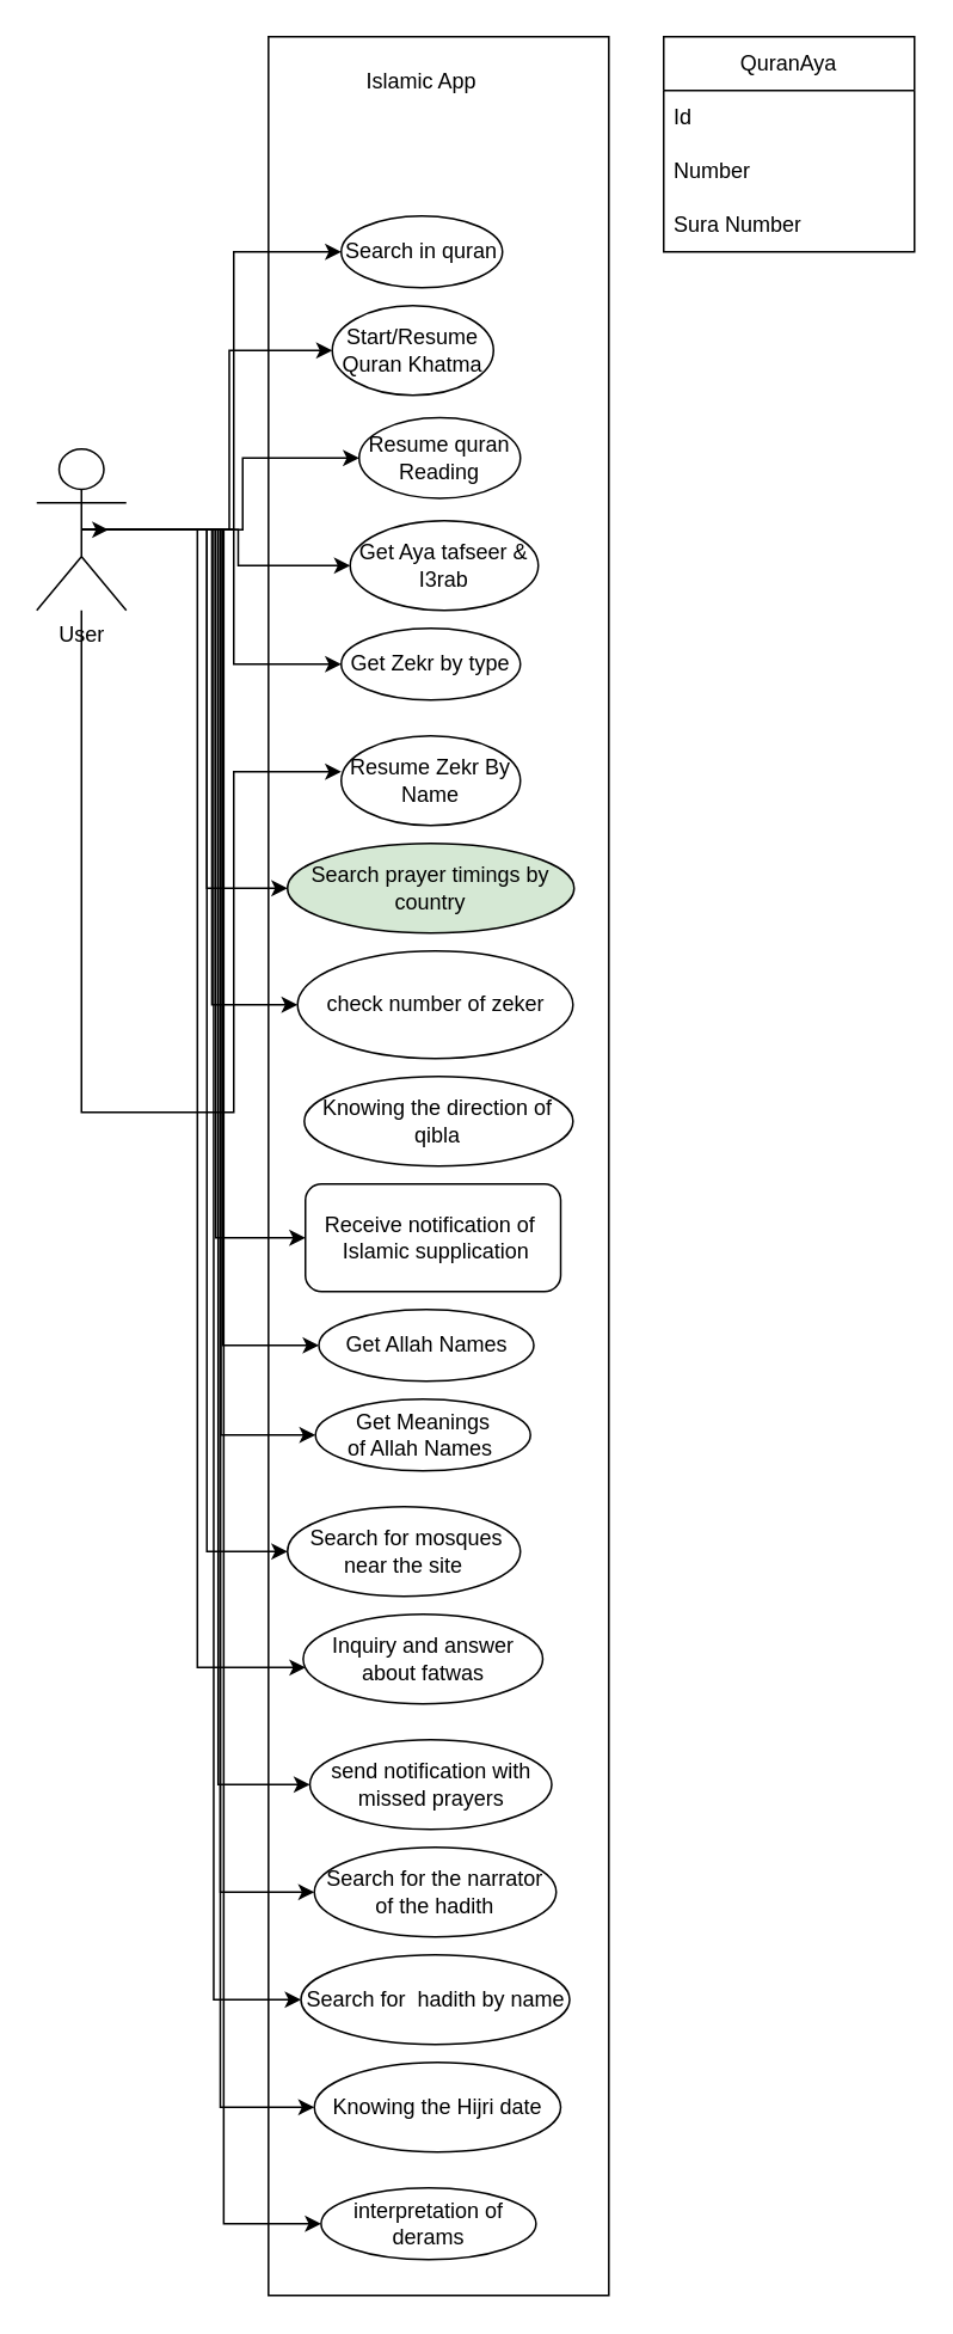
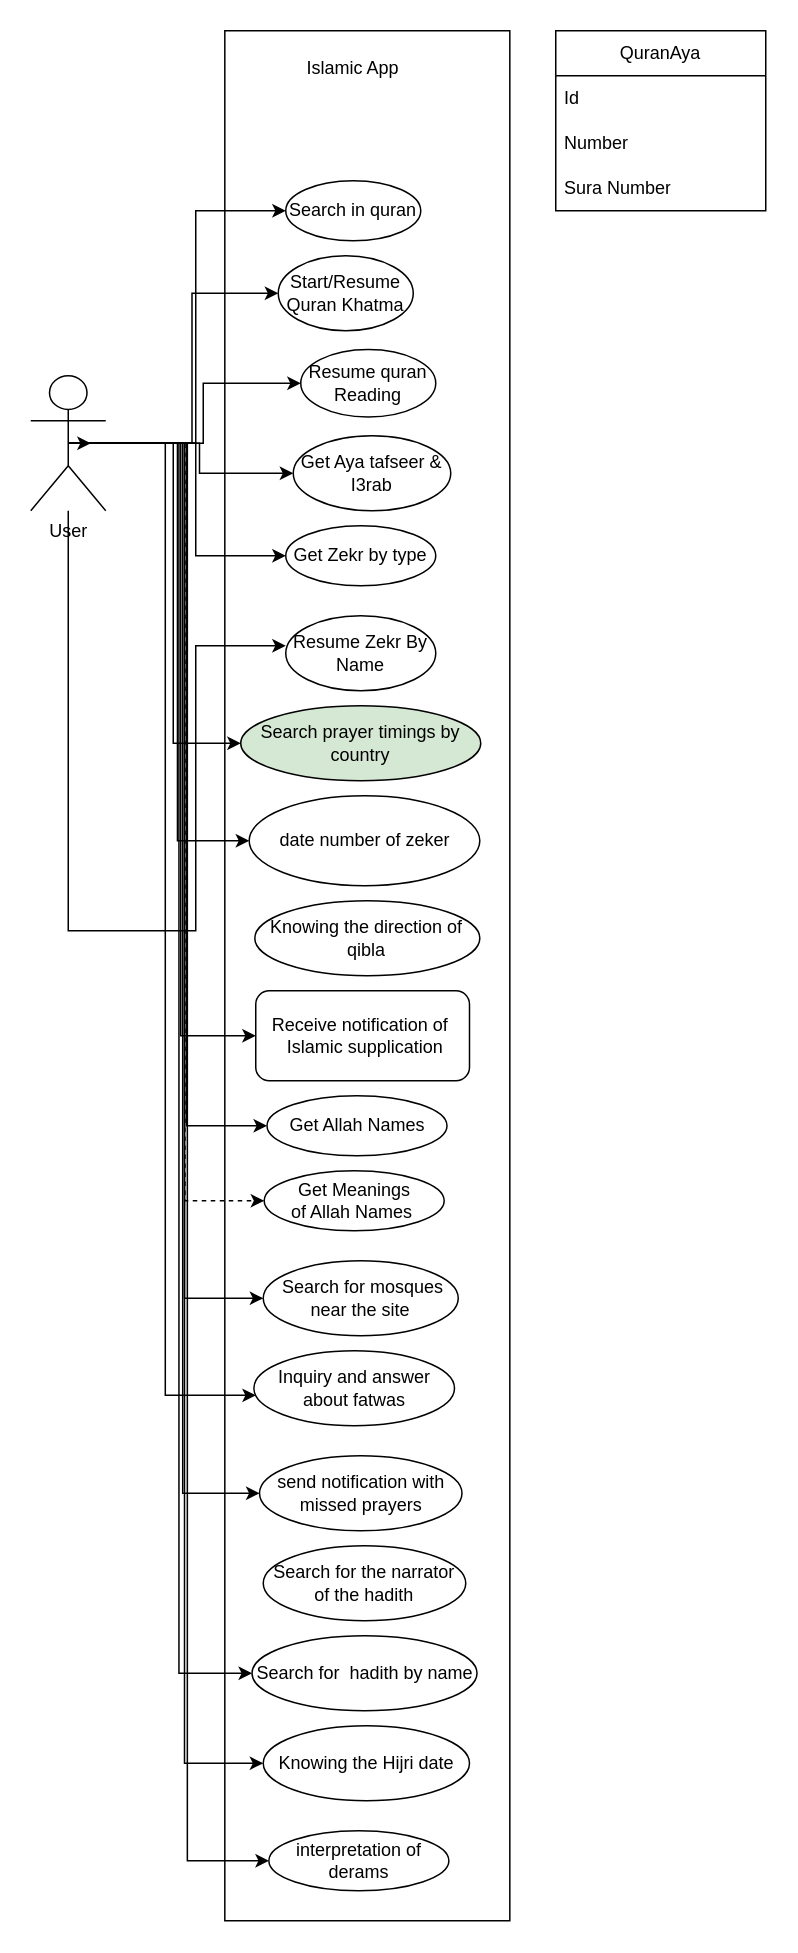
  <mxCell id="0" />
  <mxCell id="1" parent="0" />
  <mxCell id="2" value="" style="rounded=0;whiteSpace=wrap;html=1;" parent="1" vertex="1"><mxGeometry x="149.38" y="20" width="190" height="1260" as="geometry" /></mxCell>
  <mxCell id="3" style="edgeStyle=orthogonalEdgeStyle;rounded=0;orthogonalLoop=1;jettySize=auto;html=1;exitX=0.5;exitY=0.5;exitDx=0;exitDy=0;exitPerimeter=0;entryX=0;entryY=0.5;entryDx=0;entryDy=0;" parent="1" source="20" target="24" edge="1"><mxGeometry relative="1" as="geometry" /></mxCell>
  <mxCell id="4" style="edgeStyle=orthogonalEdgeStyle;rounded=0;orthogonalLoop=1;jettySize=auto;html=1;exitX=0.5;exitY=0.5;exitDx=0;exitDy=0;exitPerimeter=0;entryX=0;entryY=0.5;entryDx=0;entryDy=0;" parent="1" source="20" target="26" edge="1"><mxGeometry relative="1" as="geometry" /></mxCell>
  <mxCell id="5" style="edgeStyle=orthogonalEdgeStyle;rounded=0;orthogonalLoop=1;jettySize=auto;html=1;exitX=0.5;exitY=0.5;exitDx=0;exitDy=0;exitPerimeter=0;entryX=0;entryY=0.5;entryDx=0;entryDy=0;" parent="1" source="20" target="23" edge="1"><mxGeometry relative="1" as="geometry" /></mxCell>
  <mxCell id="6" style="edgeStyle=orthogonalEdgeStyle;rounded=0;orthogonalLoop=1;jettySize=auto;html=1;exitX=0.5;exitY=0.5;exitDx=0;exitDy=0;exitPerimeter=0;entryX=0;entryY=0.5;entryDx=0;entryDy=0;" parent="1" source="20" target="36" edge="1"><mxGeometry relative="1" as="geometry" /></mxCell>
  <mxCell id="7" style="edgeStyle=orthogonalEdgeStyle;rounded=0;orthogonalLoop=1;jettySize=auto;html=1;exitX=0.5;exitY=0.5;exitDx=0;exitDy=0;exitPerimeter=0;entryX=0;entryY=0.5;entryDx=0;entryDy=0;" parent="1" source="20" target="33" edge="1"><mxGeometry relative="1" as="geometry" /></mxCell>
  <mxCell id="8" style="edgeStyle=orthogonalEdgeStyle;rounded=0;orthogonalLoop=1;jettySize=auto;html=1;exitX=0.5;exitY=0.5;exitDx=0;exitDy=0;exitPerimeter=0;entryX=0;entryY=0.5;entryDx=0;entryDy=0;" edge="1" parent="1" source="20" target="31"><mxGeometry relative="1" as="geometry" /></mxCell>
  <mxCell id="9" style="edgeStyle=orthogonalEdgeStyle;rounded=0;orthogonalLoop=1;jettySize=auto;html=1;exitX=0.5;exitY=0.5;exitDx=0;exitDy=0;exitPerimeter=0;entryX=0;entryY=0.5;entryDx=0;entryDy=0;" edge="1" parent="1" source="20" target="22"><mxGeometry relative="1" as="geometry" /></mxCell>
  <mxCell id="10" style="edgeStyle=orthogonalEdgeStyle;rounded=0;orthogonalLoop=1;jettySize=auto;html=1;exitX=0.5;exitY=0.5;exitDx=0;exitDy=0;exitPerimeter=0;entryX=0;entryY=0.5;entryDx=0;entryDy=0;" edge="1" parent="1" source="20" target="32"><mxGeometry relative="1" as="geometry" /></mxCell>
  <mxCell id="11" style="edgeStyle=orthogonalEdgeStyle;rounded=0;orthogonalLoop=1;jettySize=auto;html=1;exitX=0.5;exitY=0.5;exitDx=0;exitDy=0;exitPerimeter=0;entryX=0;entryY=0.5;entryDx=0;entryDy=0;" edge="1" parent="1" source="20" target="42"><mxGeometry relative="1" as="geometry" /></mxCell>
- <mxCell id="12" style="edgeStyle=orthogonalEdgeStyle;rounded=0;orthogonalLoop=1;jettySize=auto;html=1;exitX=0.5;exitY=0.5;exitDx=0;exitDy=0;exitPerimeter=0;entryX=0;entryY=0.5;entryDx=0;entryDy=0;" edge="1" parent="1" source="20" target="43"><mxGeometry relative="1" as="geometry" /></mxCell>
+ <mxCell id="12" style="edgeStyle=orthogonalEdgeStyle;rounded=0;orthogonalLoop=1;jettySize=auto;html=1;exitX=0.5;exitY=0.5;exitDx=0;exitDy=0;exitPerimeter=0;entryX=0;entryY=0.5;entryDx=0;entryDy=0;dashed=1;" edge="1" parent="1" source="20" target="43"><mxGeometry relative="1" as="geometry" /></mxCell>
  <mxCell id="13" style="edgeStyle=orthogonalEdgeStyle;rounded=0;orthogonalLoop=1;jettySize=auto;html=1;exitX=0.5;exitY=0.5;exitDx=0;exitDy=0;exitPerimeter=0;" edge="1" parent="1" source="20"><mxGeometry relative="1" as="geometry"><mxPoint x="60" y="295" as="targetPoint" /></mxGeometry></mxCell>
  <mxCell id="14" style="edgeStyle=orthogonalEdgeStyle;rounded=0;orthogonalLoop=1;jettySize=auto;html=1;exitX=0.5;exitY=0.5;exitDx=0;exitDy=0;exitPerimeter=0;entryX=0;entryY=0.5;entryDx=0;entryDy=0;" edge="1" parent="1" source="20" target="41"><mxGeometry relative="1" as="geometry" /></mxCell>
  <mxCell id="15" style="edgeStyle=orthogonalEdgeStyle;rounded=0;orthogonalLoop=1;jettySize=auto;html=1;exitX=0.5;exitY=0.5;exitDx=0;exitDy=0;exitPerimeter=0;entryX=0;entryY=0.5;entryDx=0;entryDy=0;" edge="1" parent="1" source="20" target="40"><mxGeometry relative="1" as="geometry" /></mxCell>
- <mxCell id="16" style="edgeStyle=orthogonalEdgeStyle;rounded=0;orthogonalLoop=1;jettySize=auto;html=1;exitX=0.5;exitY=0.5;exitDx=0;exitDy=0;exitPerimeter=0;entryX=0;entryY=0.5;entryDx=0;entryDy=0;" edge="1" parent="1" source="20" target="38"><mxGeometry relative="1" as="geometry" /></mxCell>
  <mxCell id="17" style="edgeStyle=orthogonalEdgeStyle;rounded=0;orthogonalLoop=1;jettySize=auto;html=1;exitX=0.5;exitY=0.5;exitDx=0;exitDy=0;exitPerimeter=0;entryX=0;entryY=0.5;entryDx=0;entryDy=0;" edge="1" parent="1" source="20" target="39"><mxGeometry relative="1" as="geometry" /></mxCell>
  <mxCell id="18" style="edgeStyle=orthogonalEdgeStyle;rounded=0;orthogonalLoop=1;jettySize=auto;html=1;exitX=0.5;exitY=0.5;exitDx=0;exitDy=0;exitPerimeter=0;entryX=0;entryY=0.5;entryDx=0;entryDy=0;" edge="1" parent="1" source="20" target="35"><mxGeometry relative="1" as="geometry" /></mxCell>
  <mxCell id="19" style="edgeStyle=orthogonalEdgeStyle;rounded=0;orthogonalLoop=1;jettySize=auto;html=1;exitX=0.5;exitY=0.5;exitDx=0;exitDy=0;exitPerimeter=0;entryX=0;entryY=0.5;entryDx=0;entryDy=0;" edge="1" parent="1" source="20" target="37"><mxGeometry relative="1" as="geometry" /></mxCell>
  <mxCell id="20" value="User" style="shape=umlActor;verticalLabelPosition=bottom;verticalAlign=top;html=1;outlineConnect=0;" parent="1" vertex="1"><mxGeometry x="20" y="250" width="50" height="90" as="geometry" /></mxCell>
  <mxCell id="21" value="Islamic App" style="text;html=1;strokeColor=none;fillColor=none;align=center;verticalAlign=middle;whiteSpace=wrap;rounded=0;" parent="1" vertex="1"><mxGeometry x="190" y="30" width="90" height="30" as="geometry" /></mxCell>
  <mxCell id="22" value="Search in quran" style="ellipse;whiteSpace=wrap;html=1;" parent="1" vertex="1"><mxGeometry x="190" y="120" width="90" height="40" as="geometry" /></mxCell>
  <mxCell id="23" value="Get Aya tafseer &amp;amp; I3rab" style="ellipse;whiteSpace=wrap;html=1;" parent="1" vertex="1"><mxGeometry x="195" y="290" width="105" height="50" as="geometry" /></mxCell>
  <mxCell id="24" value="Get Zekr by type" style="ellipse;whiteSpace=wrap;html=1;" parent="1" vertex="1"><mxGeometry x="190" y="350" width="100" height="40" as="geometry" /></mxCell>
  <mxCell id="25" value="Resume Zekr By Name" style="ellipse;whiteSpace=wrap;html=1;" parent="1" vertex="1"><mxGeometry x="190" y="410" width="100" height="50" as="geometry" /></mxCell>
  <mxCell id="26" value="Resume quran Reading" style="ellipse;whiteSpace=wrap;html=1;" parent="1" vertex="1"><mxGeometry x="200" y="232.5" width="90" height="45" as="geometry" /></mxCell>
  <mxCell id="27" value="QuranAya" style="swimlane;fontStyle=0;childLayout=stackLayout;horizontal=1;startSize=30;horizontalStack=0;resizeParent=1;resizeParentMax=0;resizeLast=0;collapsible=1;marginBottom=0;whiteSpace=wrap;html=1;" parent="1" vertex="1"><mxGeometry x="370" y="20" width="140" height="120" as="geometry" /></mxCell>
  <mxCell id="28" value="Id" style="text;strokeColor=none;fillColor=none;align=left;verticalAlign=middle;spacingLeft=4;spacingRight=4;overflow=hidden;points=[[0,0.5],[1,0.5]];portConstraint=eastwest;rotatable=0;whiteSpace=wrap;html=1;" parent="27" vertex="1"><mxGeometry y="30" width="140" height="30" as="geometry" /></mxCell>
  <mxCell id="29" value="Number" style="text;strokeColor=none;fillColor=none;align=left;verticalAlign=middle;spacingLeft=4;spacingRight=4;overflow=hidden;points=[[0,0.5],[1,0.5]];portConstraint=eastwest;rotatable=0;whiteSpace=wrap;html=1;" parent="27" vertex="1"><mxGeometry y="60" width="140" height="30" as="geometry" /></mxCell>
  <mxCell id="30" value="Sura Number" style="text;strokeColor=none;fillColor=none;align=left;verticalAlign=middle;spacingLeft=4;spacingRight=4;overflow=hidden;points=[[0,0.5],[1,0.5]];portConstraint=eastwest;rotatable=0;whiteSpace=wrap;html=1;" parent="27" vertex="1"><mxGeometry y="90" width="140" height="30" as="geometry" /></mxCell>
  <mxCell id="31" value="Start/Resume Quran Khatma" style="ellipse;whiteSpace=wrap;html=1;" parent="1" vertex="1"><mxGeometry x="185" y="170" width="90" height="50" as="geometry" /></mxCell>
  <mxCell id="32" value="Receive notification of&amp;nbsp;&lt;br&gt;&amp;nbsp;Islamic supplication" style="whiteSpace=wrap;html=1;rounded=1;" parent="1" vertex="1"><mxGeometry x="170" y="660" width="142.5" height="60" as="geometry" /></mxCell>
- <mxCell id="33" value="check number of zeker" style="ellipse;whiteSpace=wrap;html=1;" parent="1" vertex="1"><mxGeometry x="165.63" y="530" width="153.75" height="60" as="geometry" /></mxCell>
+ <mxCell id="33" value="date number of zeker" style="ellipse;whiteSpace=wrap;html=1;" parent="1" vertex="1"><mxGeometry x="165.63" y="530" width="153.75" height="60" as="geometry" /></mxCell>
  <mxCell id="34" value="Knowing the direction of qibla" style="ellipse;whiteSpace=wrap;html=1;" parent="1" vertex="1"><mxGeometry x="169.38" y="600" width="150" height="50" as="geometry" /></mxCell>
  <mxCell id="35" value="Knowing the Hijri date" style="ellipse;whiteSpace=wrap;html=1;" parent="1" vertex="1"><mxGeometry x="175" y="1150" width="137.5" height="50" as="geometry" /></mxCell>
  <mxCell id="36" value="Search prayer timings by country" style="ellipse;whiteSpace=wrap;html=1;fillColor=#d5e8d4;" parent="1" vertex="1"><mxGeometry x="160" y="470" width="160" height="50" as="geometry" /></mxCell>
  <mxCell id="37" value="interpretation of derams" style="ellipse;whiteSpace=wrap;html=1;" parent="1" vertex="1"><mxGeometry x="178.75" y="1220" width="120" height="40" as="geometry" /></mxCell>
  <mxCell id="38" value="Search for the narrator of the hadith" style="ellipse;whiteSpace=wrap;html=1;" parent="1" vertex="1"><mxGeometry x="175" y="1030" width="135" height="50" as="geometry" /></mxCell>
  <mxCell id="39" value="Search for&amp;nbsp; hadith by name" style="ellipse;whiteSpace=wrap;html=1;" parent="1" vertex="1"><mxGeometry x="167.51" y="1090" width="150" height="50" as="geometry" /></mxCell>
  <mxCell id="40" value="send notification with missed prayers" style="ellipse;whiteSpace=wrap;html=1;" parent="1" vertex="1"><mxGeometry x="172.5" y="970" width="135" height="50" as="geometry" /></mxCell>
- <mxCell id="41" value="&amp;nbsp;Search for mosques near the site" style="ellipse;whiteSpace=wrap;html=1;" parent="1" vertex="1"><mxGeometry x="160" y="840" width="130" height="50" as="geometry" /></mxCell>
+ <mxCell id="41" value="&amp;nbsp;Search for mosques near the site" style="ellipse;whiteSpace=wrap;html=1;" parent="1" vertex="1"><mxGeometry x="175" y="840" width="130" height="50" as="geometry" /></mxCell>
  <mxCell id="42" value="Get Allah Names" style="ellipse;whiteSpace=wrap;html=1;" parent="1" vertex="1"><mxGeometry x="177.5" y="730" width="120" height="40" as="geometry" /></mxCell>
  <mxCell id="43" value="Get Meanings&lt;br&gt;of Allah Names&amp;nbsp;" style="ellipse;whiteSpace=wrap;html=1;" parent="1" vertex="1"><mxGeometry x="175.63" y="780" width="120" height="40" as="geometry" /></mxCell>
  <mxCell id="44" style="edgeStyle=orthogonalEdgeStyle;rounded=0;orthogonalLoop=1;jettySize=auto;html=1;entryX=0;entryY=0.4;entryDx=0;entryDy=0;entryPerimeter=0;" parent="1" source="20" target="25" edge="1"><mxGeometry relative="1" as="geometry"><Array as="points"><mxPoint x="45" y="620" /><mxPoint x="130" y="620" /><mxPoint x="130" y="430" /></Array></mxGeometry></mxCell>
  <mxCell id="45" value="Inquiry and answer about fatwas" style="ellipse;whiteSpace=wrap;html=1;" vertex="1" parent="1"><mxGeometry x="168.76" y="900" width="133.75" height="50" as="geometry" /></mxCell>
  <mxCell id="46" style="edgeStyle=orthogonalEdgeStyle;rounded=0;orthogonalLoop=1;jettySize=auto;html=1;exitX=0.5;exitY=0.5;exitDx=0;exitDy=0;exitPerimeter=0;entryX=0.109;entryY=0.722;entryDx=0;entryDy=0;entryPerimeter=0;" edge="1" parent="1" source="20" target="2"><mxGeometry relative="1" as="geometry" /></mxCell>
